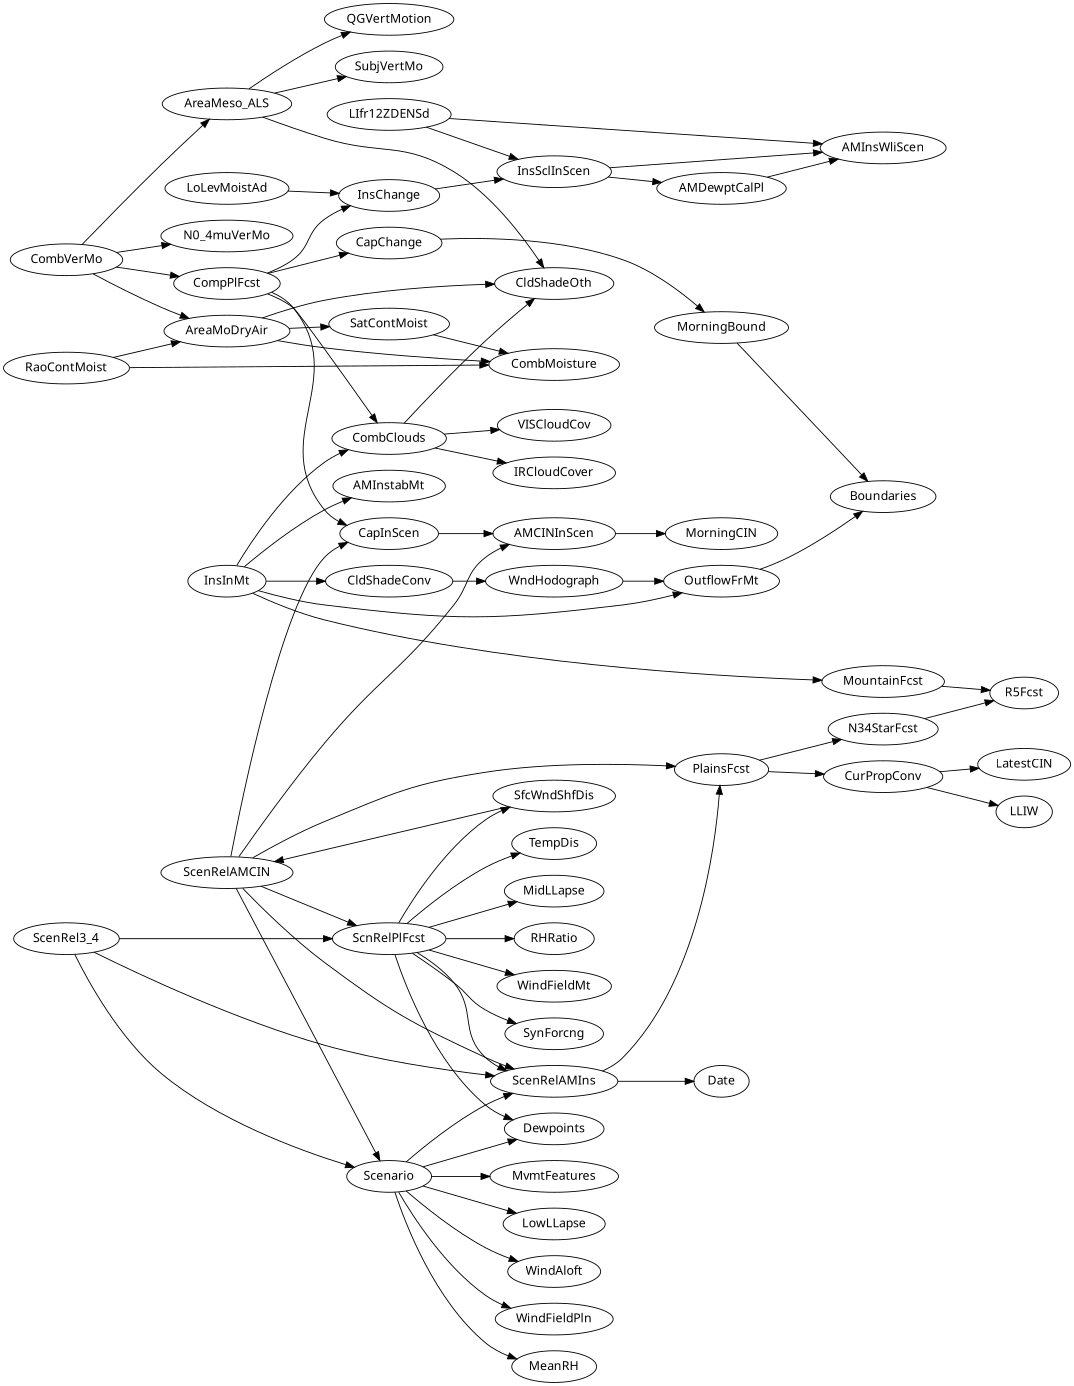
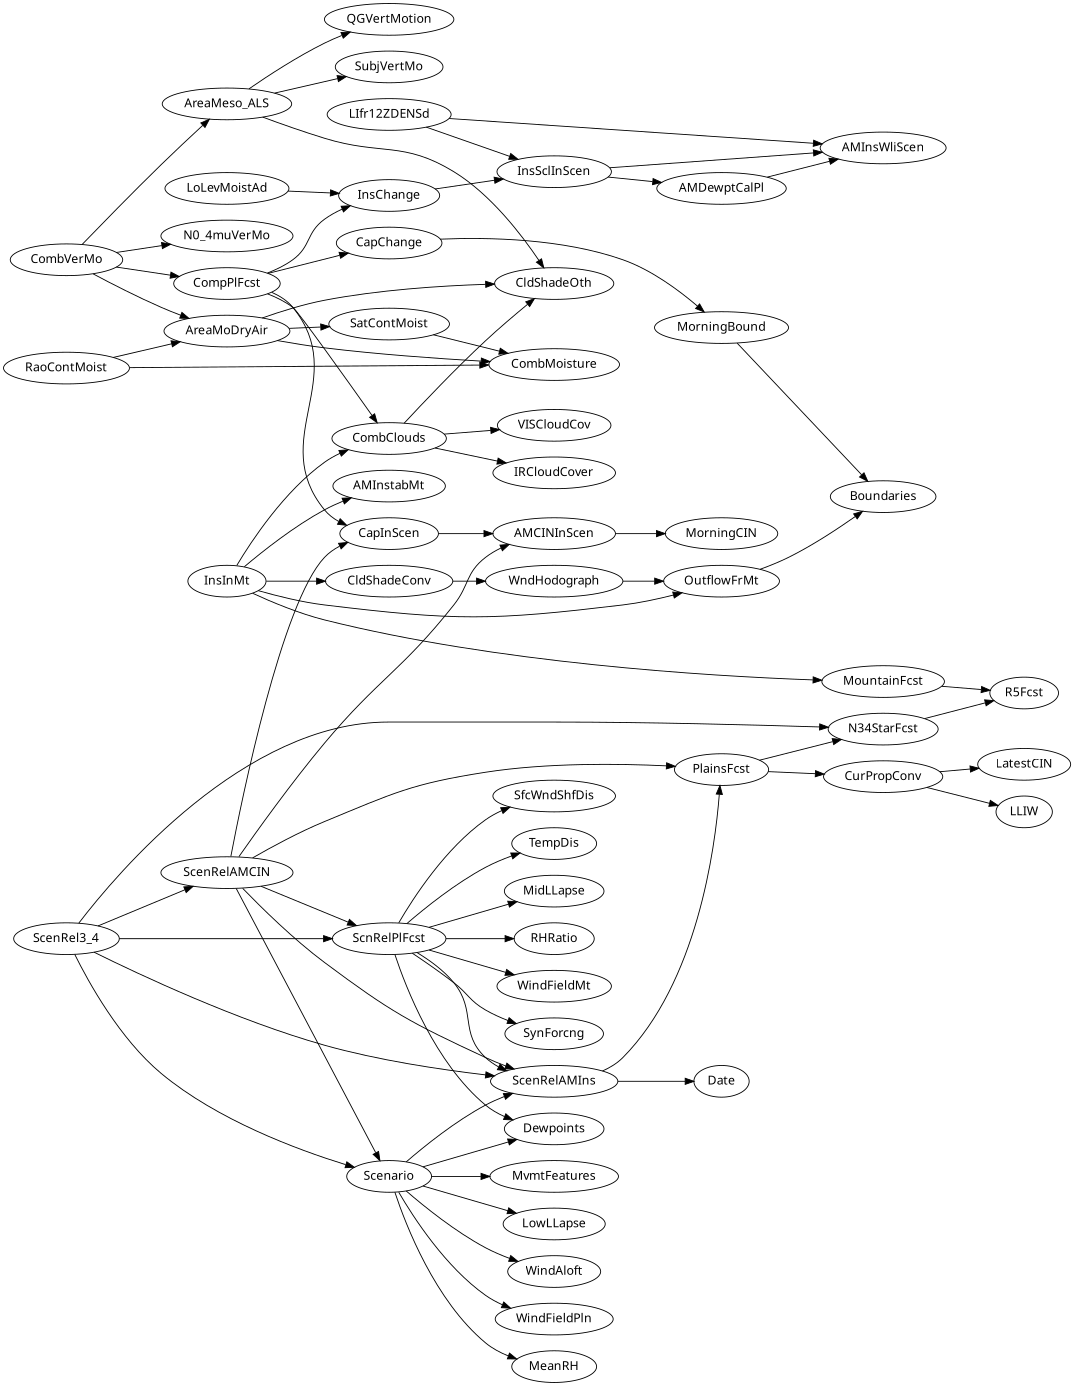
  digraph {
    fontname="Noto Sans"
    rankdir=LR
    node [fontname="Noto Sans"]
    edge [fontname="Noto Sans"]
    CombClouds
    VISCloudCov
    CldShadeOth
    IRCloudCover
    Scenario
    MeanRH
    Dewpoints
    MvmtFeatures
    ScenRelAMIns
    LowLLapse
    WindAloft
    WindFieldPln
    PlainsFcst
    Date
    CombVerMo
    CompPlFcst
    AreaMeso_ALS
    AreaMoDryAir
    n19 [label=N0_4muVerMo]
    InsChange
    CapInScen
    CapChange
    QGVertMotion
    SubjVertMo
    SatContMoist
    CombMoisture
    InsSclInScen
    AMCINInScen
    MorningBound
    ScnRelPlFcst
    MidLLapse
    SfcWndShfDis
    RHRatio
    WindFieldMt
    SynForcng
    TempDis
    CurPropConv
    LatestCIN
    LLIW
    OutflowFrMt
    Boundaries
    ScenRelAMCIN
    N34StarFcst
    MorningCIN
    ScenRel3_4
    R5Fcst
    AMDewptCalPl
    AMInsWliScen
    LIfr12ZDENSd
    LoLevMoistAd
    InsInMt
    AMInstabMt
    CldShadeConv
    MountainFcst
    WndHodograph
    RaoContMoist
    CombClouds -> VISCloudCov
    CombClouds -> CldShadeOth
    CombClouds -> IRCloudCover
    Scenario -> MeanRH
    Scenario -> Dewpoints
    Scenario -> MvmtFeatures
    Scenario -> ScenRelAMIns
    Scenario -> LowLLapse
    Scenario -> WindAloft
    Scenario -> WindFieldPln
    ScenRelAMIns -> PlainsFcst
    ScenRelAMIns -> Date
    PlainsFcst -> CurPropConv
    PlainsFcst -> N34StarFcst
    CombVerMo -> CompPlFcst
    CombVerMo -> AreaMeso_ALS
    CombVerMo -> AreaMoDryAir
    CombVerMo -> n19
    CompPlFcst -> CombClouds
    CompPlFcst -> InsChange
    CompPlFcst -> CapInScen
    CompPlFcst -> CapChange
    AreaMeso_ALS -> CldShadeOth
    AreaMeso_ALS -> QGVertMotion
    AreaMeso_ALS -> SubjVertMo
    AreaMoDryAir -> CldShadeOth
    AreaMoDryAir -> SatContMoist
    AreaMoDryAir -> CombMoisture
    InsChange -> InsSclInScen
    CapInScen -> AMCINInScen
    CapChange -> MorningBound
    SatContMoist -> CombMoisture
    InsSclInScen -> AMDewptCalPl
    InsSclInScen -> AMInsWliScen
    AMCINInScen -> MorningCIN
    MorningBound -> Boundaries
    ScnRelPlFcst -> Dewpoints
    ScnRelPlFcst -> ScenRelAMIns
    ScnRelPlFcst -> MidLLapse
    ScnRelPlFcst -> SfcWndShfDis
    ScnRelPlFcst -> RHRatio
    ScnRelPlFcst -> WindFieldMt
    ScnRelPlFcst -> SynForcng
    ScnRelPlFcst -> TempDis
    CurPropConv -> LatestCIN
    CurPropConv -> LLIW
    OutflowFrMt -> Boundaries
    ScenRelAMCIN -> Scenario
    ScenRelAMCIN -> ScenRelAMIns
    ScenRelAMCIN -> PlainsFcst
    ScenRelAMCIN -> CapInScen
    ScenRelAMCIN -> AMCINInScen
    ScenRelAMCIN -> ScnRelPlFcst
    N34StarFcst -> R5Fcst
    ScenRel3_4 -> Scenario
    ScenRel3_4 -> ScenRelAMIns
    ScenRel3_4 -> ScnRelPlFcst
-   SfcWndShfDis -> ScenRelAMCIN
+   ScenRel3_4 -> ScenRelAMCIN
+   ScenRel3_4 -> N34StarFcst
    AMDewptCalPl -> AMInsWliScen
    LIfr12ZDENSd -> InsSclInScen
    LIfr12ZDENSd -> AMInsWliScen
    LoLevMoistAd -> InsChange
    InsInMt -> CombClouds
    InsInMt -> OutflowFrMt
    InsInMt -> AMInstabMt
    InsInMt -> CldShadeConv
    InsInMt -> MountainFcst
    CldShadeConv -> WndHodograph
    MountainFcst -> R5Fcst
    WndHodograph -> OutflowFrMt
    RaoContMoist -> AreaMoDryAir
    RaoContMoist -> CombMoisture
  }
